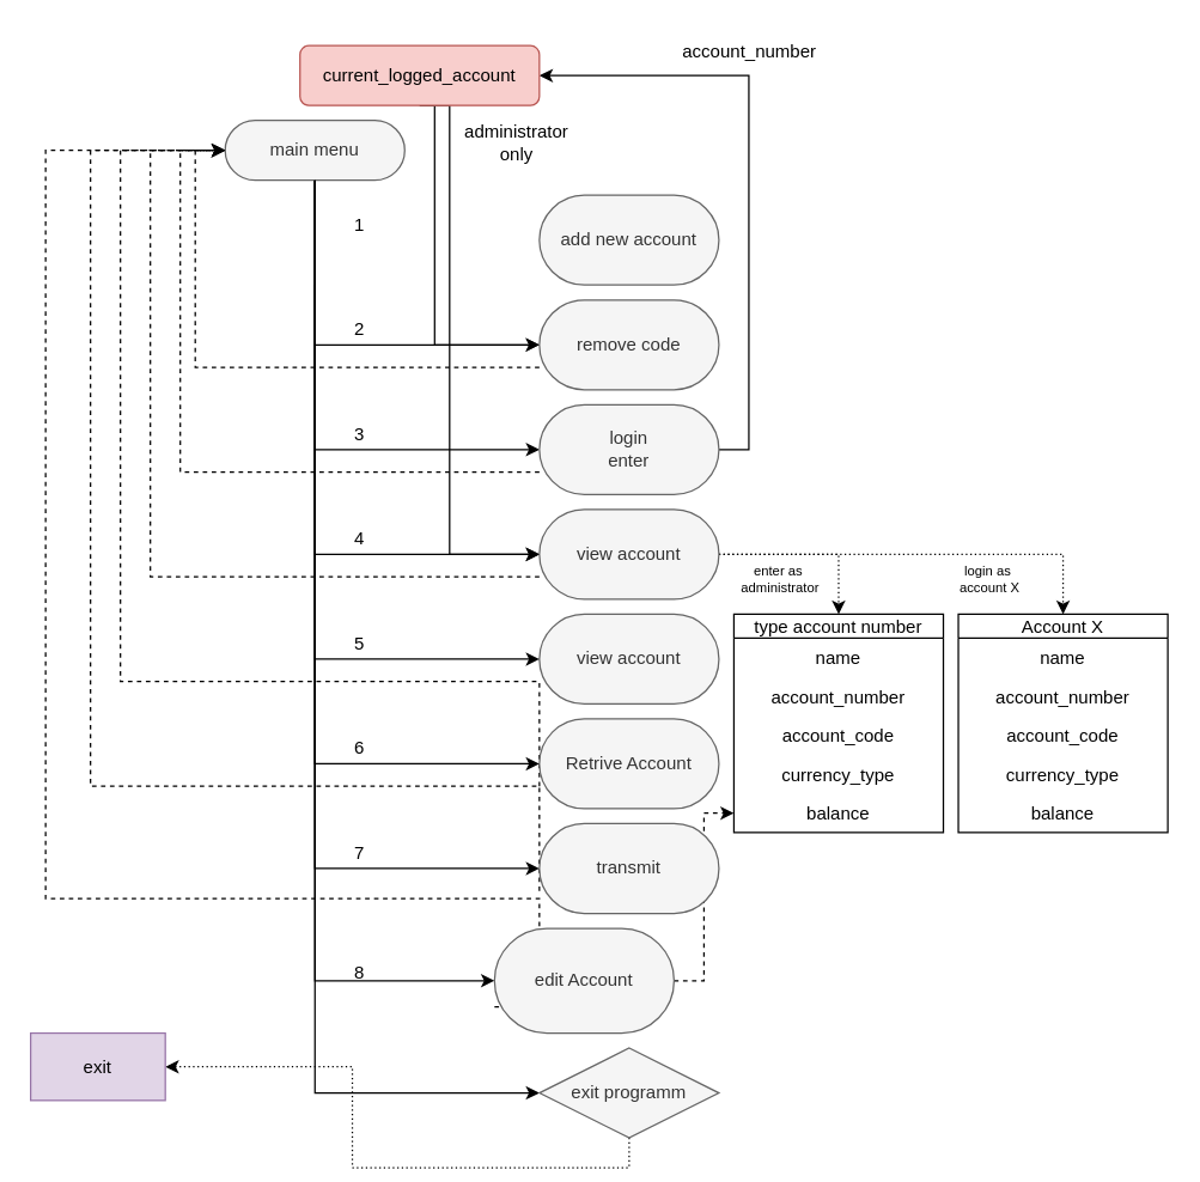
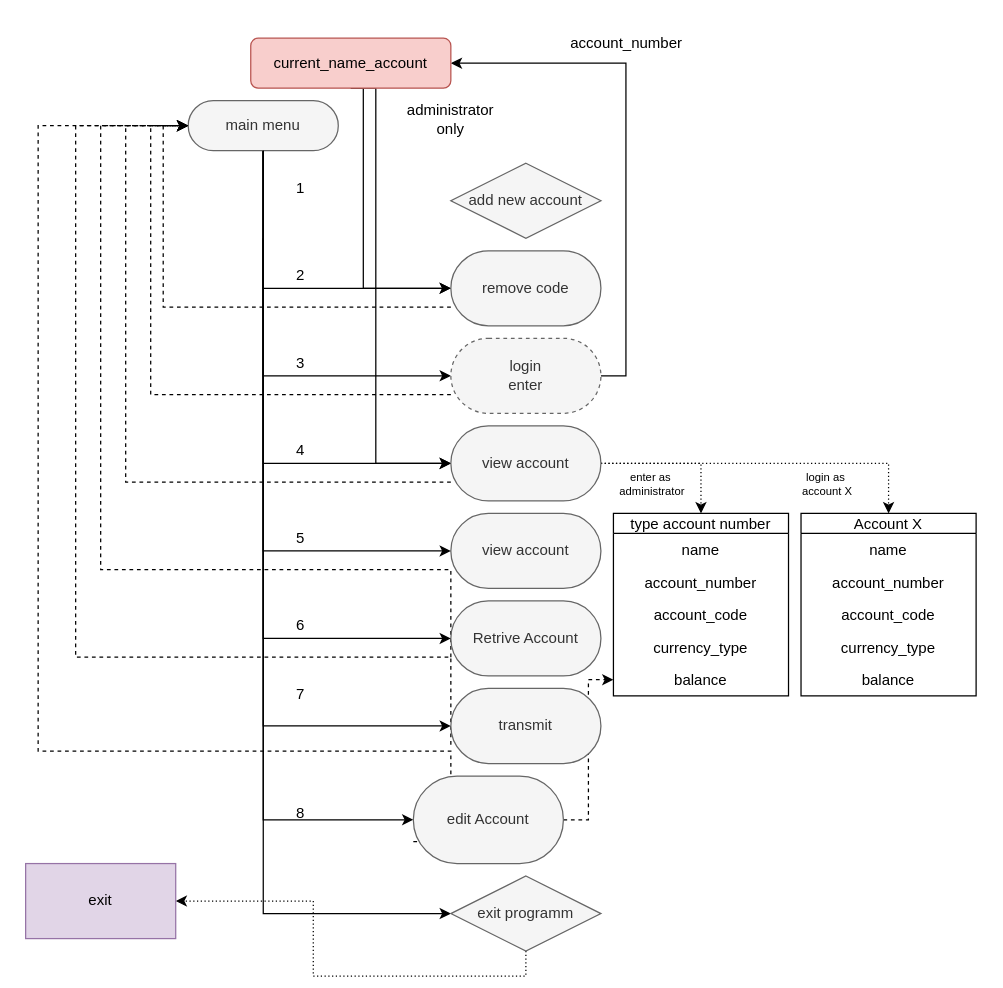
  <mxCell id="0" />
  <mxCell id="1" parent="0" />
  <mxCell id="2" style="edgeStyle=orthogonalEdgeStyle;rounded=0;orthogonalLoop=1;jettySize=auto;html=1;exitX=0.5;exitY=1;exitDx=0;exitDy=0;entryX=0;entryY=0.5;entryDx=0;entryDy=0;" parent="1" source="6" target="9" edge="1"><mxGeometry relative="1" as="geometry" /></mxCell>
  <mxCell id="3" style="edgeStyle=orthogonalEdgeStyle;rounded=0;orthogonalLoop=1;jettySize=auto;html=1;exitX=0.5;exitY=1;exitDx=0;exitDy=0;entryX=0;entryY=0.5;entryDx=0;entryDy=0;fontSize=9;" parent="1" source="6" target="55" edge="1"><mxGeometry relative="1" as="geometry" /></mxCell>
  <mxCell id="4" style="edgeStyle=orthogonalEdgeStyle;rounded=0;orthogonalLoop=1;jettySize=auto;html=1;exitX=0.5;exitY=1;exitDx=0;exitDy=0;entryX=0;entryY=0.5;entryDx=0;entryDy=0;fontSize=9;" parent="1" source="6" target="33" edge="1"><mxGeometry relative="1" as="geometry" /></mxCell>
  <mxCell id="5" style="edgeStyle=orthogonalEdgeStyle;rounded=0;orthogonalLoop=1;jettySize=auto;html=1;exitX=0.5;exitY=1;exitDx=0;exitDy=0;entryX=0;entryY=0.5;entryDx=0;entryDy=0;fontSize=9;" parent="1" source="6" target="35" edge="1"><mxGeometry relative="1" as="geometry" /></mxCell>
  <mxCell id="6" value="main menu" style="rounded=1;whiteSpace=wrap;html=1;fontSize=12;glass=0;strokeWidth=1;shadow=0;fillColor=#f5f5f5;strokeColor=#666666;fontColor=#333333;arcSize=50;" parent="1" vertex="1"><mxGeometry x="150" y="80" width="120" height="40" as="geometry" /></mxCell>
- <mxCell id="7" value="add new account" style="rounded=1;whiteSpace=wrap;html=1;fillColor=#f5f5f5;strokeColor=#666666;fontColor=#333333;shadow=0;strokeWidth=1;glass=0;arcSize=50;" parent="1" vertex="1"><mxGeometry x="360" y="130" width="120" height="60" as="geometry" /></mxCell>
+ <mxCell id="7" value="add new account" style="rhombus;whiteSpace=wrap;html=1;fillColor=#f5f5f5;strokeColor=#666666;fontColor=#333333;shadow=0;strokeWidth=1;glass=0;arcSize=50;" parent="1" vertex="1"><mxGeometry x="360" y="130" width="120" height="60" as="geometry" /></mxCell>
  <mxCell id="8" style="edgeStyle=orthogonalEdgeStyle;rounded=0;orthogonalLoop=1;jettySize=auto;html=1;exitX=0;exitY=0.75;exitDx=0;exitDy=0;dashed=1;entryX=0;entryY=0.5;entryDx=0;entryDy=0;" parent="1" source="9" target="6" edge="1"><mxGeometry relative="1" as="geometry"><mxPoint x="150" y="100" as="targetPoint" /></mxGeometry></mxCell>
  <mxCell id="9" value="remove code" style="rounded=1;whiteSpace=wrap;html=1;fillColor=#f5f5f5;strokeColor=#666666;fontColor=#333333;shadow=0;strokeWidth=1;glass=0;arcSize=50;" parent="1" vertex="1"><mxGeometry x="360" y="200" width="120" height="60" as="geometry" /></mxCell>
  <mxCell id="10" style="edgeStyle=orthogonalEdgeStyle;rounded=0;orthogonalLoop=1;jettySize=auto;html=1;entryX=0;entryY=0.5;entryDx=0;entryDy=0;exitX=0.5;exitY=1;exitDx=0;exitDy=0;" parent="1" source="6" target="14" edge="1"><mxGeometry relative="1" as="geometry"><mxPoint x="210" y="120" as="sourcePoint" /></mxGeometry></mxCell>
  <mxCell id="11" style="edgeStyle=orthogonalEdgeStyle;rounded=0;orthogonalLoop=1;jettySize=auto;html=1;exitX=0.5;exitY=1;exitDx=0;exitDy=0;entryX=0;entryY=0.5;entryDx=0;entryDy=0;" parent="1" source="6" target="18" edge="1"><mxGeometry relative="1" as="geometry"><mxPoint x="210" y="270" as="sourcePoint" /></mxGeometry></mxCell>
  <mxCell id="12" style="edgeStyle=orthogonalEdgeStyle;rounded=0;orthogonalLoop=1;jettySize=auto;html=1;exitX=1;exitY=0.5;exitDx=0;exitDy=0;entryX=1;entryY=0.5;entryDx=0;entryDy=0;" parent="1" source="14" target="29" edge="1"><mxGeometry relative="1" as="geometry" /></mxCell>
  <mxCell id="13" style="edgeStyle=orthogonalEdgeStyle;rounded=0;orthogonalLoop=1;jettySize=auto;html=1;exitX=0;exitY=0.75;exitDx=0;exitDy=0;entryX=0;entryY=0.5;entryDx=0;entryDy=0;dashed=1;" parent="1" source="14" target="6" edge="1"><mxGeometry relative="1" as="geometry"><Array as="points"><mxPoint x="120" y="315" /><mxPoint x="120" y="100" /></Array></mxGeometry></mxCell>
- <mxCell id="14" value="login&lt;br&gt;enter" style="rounded=1;whiteSpace=wrap;html=1;fillColor=#f5f5f5;strokeColor=#666666;fontColor=#333333;shadow=0;strokeWidth=1;glass=0;arcSize=50;" parent="1" vertex="1"><mxGeometry x="360" y="270" width="120" height="60" as="geometry" /></mxCell>
+ <mxCell id="14" value="login&lt;br&gt;enter" style="rounded=1;whiteSpace=wrap;html=1;fillColor=#f5f5f5;strokeColor=#666666;fontColor=#333333;shadow=0;strokeWidth=1;glass=0;arcSize=50;dashed=1;" parent="1" vertex="1"><mxGeometry x="360" y="270" width="120" height="60" as="geometry" /></mxCell>
  <mxCell id="15" style="edgeStyle=orthogonalEdgeStyle;rounded=0;orthogonalLoop=1;jettySize=auto;html=1;exitX=0;exitY=0.75;exitDx=0;exitDy=0;entryX=0;entryY=0.5;entryDx=0;entryDy=0;dashed=1;" parent="1" source="18" target="6" edge="1"><mxGeometry relative="1" as="geometry"><Array as="points"><mxPoint x="100" y="385" /><mxPoint x="100" y="100" /></Array></mxGeometry></mxCell>
  <mxCell id="16" style="edgeStyle=orthogonalEdgeStyle;rounded=0;orthogonalLoop=1;jettySize=auto;html=1;exitX=1;exitY=0.5;exitDx=0;exitDy=0;entryX=0.5;entryY=0;entryDx=0;entryDy=0;dashed=1;dashPattern=1 2;" parent="1" source="18" target="38" edge="1"><mxGeometry relative="1" as="geometry" /></mxCell>
  <mxCell id="17" style="edgeStyle=orthogonalEdgeStyle;rounded=0;orthogonalLoop=1;jettySize=auto;html=1;exitX=1;exitY=0.5;exitDx=0;exitDy=0;entryX=0.5;entryY=0;entryDx=0;entryDy=0;dashed=1;dashPattern=1 2;" parent="1" source="18" target="47" edge="1"><mxGeometry relative="1" as="geometry"><mxPoint x="660" y="420" as="targetPoint" /></mxGeometry></mxCell>
  <mxCell id="18" value="view account" style="rounded=1;whiteSpace=wrap;html=1;fillColor=#f5f5f5;strokeColor=#666666;fontColor=#333333;shadow=0;strokeWidth=1;glass=0;arcSize=50;" parent="1" vertex="1"><mxGeometry x="360" y="340" width="120" height="60" as="geometry" /></mxCell>
  <mxCell id="19" style="edgeStyle=orthogonalEdgeStyle;rounded=0;orthogonalLoop=1;jettySize=auto;html=1;exitX=0;exitY=0.75;exitDx=0;exitDy=0;dashed=1;" parent="1" source="20" edge="1"><mxGeometry relative="1" as="geometry"><mxPoint x="150" y="100" as="targetPoint" /><Array as="points"><mxPoint x="80" y="455" /><mxPoint x="80" y="100" /></Array></mxGeometry></mxCell>
  <mxCell id="20" value="Retrive Account" style="rounded=1;whiteSpace=wrap;html=1;fillColor=#f5f5f5;strokeColor=#666666;fontColor=#333333;shadow=0;strokeWidth=1;glass=0;arcSize=50;" parent="1" vertex="1"><mxGeometry x="360" y="480" width="120" height="60" as="geometry" /></mxCell>
  <mxCell id="21" style="edgeStyle=orthogonalEdgeStyle;rounded=0;orthogonalLoop=1;jettySize=auto;html=1;exitX=0.5;exitY=1;exitDx=0;exitDy=0;entryX=0;entryY=0.5;entryDx=0;entryDy=0;" parent="1" target="20" edge="1"><mxGeometry relative="1" as="geometry"><mxPoint x="210" y="190" as="sourcePoint" /><Array as="points"><mxPoint x="210" y="510" /></Array></mxGeometry></mxCell>
  <mxCell id="22" value="1" style="text;html=1;strokeColor=none;fillColor=none;align=center;verticalAlign=middle;whiteSpace=wrap;rounded=0;" parent="1" vertex="1"><mxGeometry x="220" y="140" width="40" height="20" as="geometry" /></mxCell>
  <mxCell id="23" value="2" style="text;html=1;strokeColor=none;fillColor=none;align=center;verticalAlign=middle;whiteSpace=wrap;rounded=0;" parent="1" vertex="1"><mxGeometry x="220" y="210" width="40" height="20" as="geometry" /></mxCell>
  <mxCell id="24" value="3" style="text;html=1;strokeColor=none;fillColor=none;align=center;verticalAlign=middle;whiteSpace=wrap;rounded=0;" parent="1" vertex="1"><mxGeometry x="220" y="280" width="40" height="20" as="geometry" /></mxCell>
  <mxCell id="25" value="4" style="text;html=1;strokeColor=none;fillColor=none;align=center;verticalAlign=middle;whiteSpace=wrap;rounded=0;" parent="1" vertex="1"><mxGeometry x="220" y="350" width="40" height="20" as="geometry" /></mxCell>
  <mxCell id="26" value="5" style="text;html=1;strokeColor=none;fillColor=none;align=center;verticalAlign=middle;whiteSpace=wrap;rounded=0;" parent="1" vertex="1"><mxGeometry x="220" y="420" width="40" height="20" as="geometry" /></mxCell>
  <mxCell id="27" style="edgeStyle=orthogonalEdgeStyle;rounded=0;orthogonalLoop=1;jettySize=auto;html=1;exitX=0.5;exitY=1;exitDx=0;exitDy=0;entryX=0;entryY=0.5;entryDx=0;entryDy=0;" parent="1" source="29" target="9" edge="1"><mxGeometry relative="1" as="geometry"><Array as="points"><mxPoint x="290" y="70" /><mxPoint x="290" y="230" /></Array></mxGeometry></mxCell>
  <mxCell id="28" style="edgeStyle=orthogonalEdgeStyle;rounded=0;orthogonalLoop=1;jettySize=auto;html=1;exitX=0.5;exitY=1;exitDx=0;exitDy=0;entryX=0;entryY=0.5;entryDx=0;entryDy=0;" parent="1" source="29" target="18" edge="1"><mxGeometry relative="1" as="geometry"><Array as="points"><mxPoint x="300" y="70" /><mxPoint x="300" y="370" /></Array></mxGeometry></mxCell>
- <mxCell id="29" value="current_logged_account" style="rounded=1;whiteSpace=wrap;html=1;fontSize=12;glass=0;strokeWidth=1;shadow=0;fillColor=#f8cecc;strokeColor=#b85450;" parent="1" vertex="1"><mxGeometry x="200" y="30" width="160" height="40" as="geometry" /></mxCell>
- <mxCell id="30" value="administrator&lt;br&gt;only" style="text;html=1;strokeColor=none;fillColor=none;align=center;verticalAlign=middle;whiteSpace=wrap;rounded=0;" parent="1" vertex="1"><mxGeometry x="305" y="80" width="80" height="30" as="geometry" /></mxCell>
+ <mxCell id="29" value="current_name_account" style="rounded=1;whiteSpace=wrap;html=1;fontSize=12;glass=0;strokeWidth=1;shadow=0;fillColor=#f8cecc;strokeColor=#b85450;" parent="1" vertex="1"><mxGeometry x="200" y="30" width="160" height="40" as="geometry" /></mxCell>
+ <mxCell id="30" value="administrator&lt;br&gt;only" style="text;html=1;strokeColor=none;fillColor=none;align=center;verticalAlign=middle;whiteSpace=wrap;rounded=0;" parent="1" vertex="1"><mxGeometry x="320" y="80" width="80" height="30" as="geometry" /></mxCell>
  <mxCell id="31" style="edgeStyle=orthogonalEdgeStyle;rounded=0;orthogonalLoop=1;jettySize=auto;html=1;entryX=0;entryY=0.5;entryDx=0;entryDy=0;fontSize=9;dashed=1;exitX=0;exitY=0.75;exitDx=0;exitDy=0;" parent="1" source="33" target="6" edge="1"><mxGeometry relative="1" as="geometry"><mxPoint x="330" y="590" as="sourcePoint" /><Array as="points"><mxPoint x="360" y="600" /><mxPoint x="30" y="600" /><mxPoint x="30" y="100" /></Array></mxGeometry></mxCell>
  <mxCell id="32" style="edgeStyle=orthogonalEdgeStyle;rounded=0;orthogonalLoop=1;jettySize=auto;html=1;exitX=1;exitY=0.5;exitDx=0;exitDy=0;dashed=1;fontSize=9;" parent="1" source="33" target="43" edge="1"><mxGeometry relative="1" as="geometry" /></mxCell>
  <mxCell id="33" value="edit Account" style="rounded=1;whiteSpace=wrap;html=1;fillColor=#f5f5f5;strokeColor=#666666;fontColor=#333333;shadow=0;strokeWidth=1;glass=0;arcSize=50;" parent="1" vertex="1"><mxGeometry x="330" y="620" width="120" height="70" as="geometry" /></mxCell>
  <mxCell id="34" style="edgeStyle=orthogonalEdgeStyle;rounded=0;orthogonalLoop=1;jettySize=auto;html=1;exitX=0.5;exitY=1;exitDx=0;exitDy=0;entryX=1;entryY=0.5;entryDx=0;entryDy=0;dashed=1;dashPattern=1 2;fontSize=9;" parent="1" source="35" target="45" edge="1"><mxGeometry relative="1" as="geometry" /></mxCell>
  <mxCell id="35" value="exit programm" style="rhombus;whiteSpace=wrap;html=1;fillColor=#f5f5f5;strokeColor=#666666;fontColor=#333333;shadow=0;strokeWidth=1;glass=0;arcSize=50;" parent="1" vertex="1"><mxGeometry x="360" y="700" width="120" height="60" as="geometry" /></mxCell>
  <mxCell id="36" value="6" style="text;html=1;strokeColor=none;fillColor=none;align=center;verticalAlign=middle;whiteSpace=wrap;rounded=0;" parent="1" vertex="1"><mxGeometry x="220" y="490" width="40" height="20" as="geometry" /></mxCell>
- <mxCell id="37" value="7" style="text;html=1;strokeColor=none;fillColor=none;align=center;verticalAlign=middle;whiteSpace=wrap;rounded=0;" parent="1" vertex="1"><mxGeometry x="220" y="560" width="40" height="20" as="geometry" /></mxCell>
+ <mxCell id="37" value="7" style="text;html=1;strokeColor=none;fillColor=none;align=center;verticalAlign=middle;whiteSpace=wrap;rounded=0;" parent="1" vertex="1"><mxGeometry x="220" y="545" width="40" height="20" as="geometry" /></mxCell>
  <mxCell id="38" value="type account number" style="swimlane;fontStyle=0;childLayout=stackLayout;horizontal=1;startSize=16;fillColor=none;horizontalStack=0;resizeParent=1;resizeParentMax=0;resizeLast=0;collapsible=1;marginBottom=0;align=center;" parent="1" vertex="1"><mxGeometry x="490" y="410" width="140" height="146" as="geometry"><mxRectangle x="500" y="510" width="80" height="20" as="alternateBounds" /></mxGeometry></mxCell>
  <mxCell id="39" value="name" style="text;strokeColor=none;fillColor=none;align=center;verticalAlign=top;spacingLeft=4;spacingRight=4;overflow=hidden;rotatable=0;points=[[0,0.5],[1,0.5]];portConstraint=eastwest;" parent="38" vertex="1"><mxGeometry y="16" width="140" height="26" as="geometry" /></mxCell>
  <mxCell id="40" value="account_number" style="text;strokeColor=none;fillColor=none;align=center;verticalAlign=top;spacingLeft=4;spacingRight=4;overflow=hidden;rotatable=0;points=[[0,0.5],[1,0.5]];portConstraint=eastwest;" parent="38" vertex="1"><mxGeometry y="42" width="140" height="26" as="geometry" /></mxCell>
  <mxCell id="41" value="account_code" style="text;strokeColor=none;fillColor=none;align=center;verticalAlign=top;spacingLeft=4;spacingRight=4;overflow=hidden;rotatable=0;points=[[0,0.5],[1,0.5]];portConstraint=eastwest;" parent="38" vertex="1"><mxGeometry y="68" width="140" height="26" as="geometry" /></mxCell>
  <mxCell id="42" value="currency_type" style="text;strokeColor=none;fillColor=none;align=center;verticalAlign=top;spacingLeft=4;spacingRight=4;overflow=hidden;rotatable=0;points=[[0,0.5],[1,0.5]];portConstraint=eastwest;" parent="38" vertex="1"><mxGeometry y="94" width="140" height="26" as="geometry" /></mxCell>
  <mxCell id="43" value="balance" style="text;strokeColor=none;fillColor=none;align=center;verticalAlign=top;spacingLeft=4;spacingRight=4;overflow=hidden;rotatable=0;points=[[0,0.5],[1,0.5]];portConstraint=eastwest;" parent="38" vertex="1"><mxGeometry y="120" width="140" height="26" as="geometry" /></mxCell>
  <mxCell id="44" value="account_number" style="text;strokeColor=none;fillColor=none;align=left;verticalAlign=top;spacingLeft=4;spacingRight=4;overflow=hidden;rotatable=0;points=[[0,0.5],[1,0.5]];portConstraint=eastwest;" parent="1" vertex="1"><mxGeometry x="450" y="20" width="140" height="26" as="geometry" /></mxCell>
- <mxCell id="45" value="exit" style="rounded=0;whiteSpace=wrap;html=1;fillColor=#e1d5e7;strokeColor=#9673a6;" parent="1" vertex="1"><mxGeometry x="20" y="690" width="90" height="45" as="geometry" /></mxCell>
+ <mxCell id="45" value="exit" style="rounded=0;whiteSpace=wrap;html=1;fillColor=#e1d5e7;strokeColor=#9673a6;" parent="1" vertex="1"><mxGeometry x="20" y="690" width="120" height="60" as="geometry" /></mxCell>
  <mxCell id="46" value="enter as&#10; administrator" style="text;strokeColor=none;fillColor=none;align=center;verticalAlign=top;spacingLeft=4;spacingRight=4;overflow=hidden;rotatable=0;points=[[0,0.5],[1,0.5]];portConstraint=eastwest;fontSize=9;" parent="1" vertex="1"><mxGeometry x="470" y="370" width="100" height="40" as="geometry" /></mxCell>
  <mxCell id="47" value="Account X" style="swimlane;fontStyle=0;childLayout=stackLayout;horizontal=1;startSize=16;fillColor=none;horizontalStack=0;resizeParent=1;resizeParentMax=0;resizeLast=0;collapsible=1;marginBottom=0;align=center;" parent="1" vertex="1"><mxGeometry x="640" y="410" width="140" height="146" as="geometry"><mxRectangle x="500" y="510" width="80" height="20" as="alternateBounds" /></mxGeometry></mxCell>
  <mxCell id="48" value="name" style="text;strokeColor=none;fillColor=none;align=center;verticalAlign=top;spacingLeft=4;spacingRight=4;overflow=hidden;rotatable=0;points=[[0,0.5],[1,0.5]];portConstraint=eastwest;" parent="47" vertex="1"><mxGeometry y="16" width="140" height="26" as="geometry" /></mxCell>
  <mxCell id="49" value="account_number" style="text;strokeColor=none;fillColor=none;align=center;verticalAlign=top;spacingLeft=4;spacingRight=4;overflow=hidden;rotatable=0;points=[[0,0.5],[1,0.5]];portConstraint=eastwest;" parent="47" vertex="1"><mxGeometry y="42" width="140" height="26" as="geometry" /></mxCell>
  <mxCell id="50" value="account_code" style="text;strokeColor=none;fillColor=none;align=center;verticalAlign=top;spacingLeft=4;spacingRight=4;overflow=hidden;rotatable=0;points=[[0,0.5],[1,0.5]];portConstraint=eastwest;" parent="47" vertex="1"><mxGeometry y="68" width="140" height="26" as="geometry" /></mxCell>
  <mxCell id="51" value="currency_type" style="text;strokeColor=none;fillColor=none;align=center;verticalAlign=top;spacingLeft=4;spacingRight=4;overflow=hidden;rotatable=0;points=[[0,0.5],[1,0.5]];portConstraint=eastwest;" parent="47" vertex="1"><mxGeometry y="94" width="140" height="26" as="geometry" /></mxCell>
  <mxCell id="52" value="balance" style="text;strokeColor=none;fillColor=none;align=center;verticalAlign=top;spacingLeft=4;spacingRight=4;overflow=hidden;rotatable=0;points=[[0,0.5],[1,0.5]];portConstraint=eastwest;" parent="47" vertex="1"><mxGeometry y="120" width="140" height="26" as="geometry" /></mxCell>
  <mxCell id="53" value="login as&#10; account X" style="text;strokeColor=none;fillColor=none;align=center;verticalAlign=top;spacingLeft=4;spacingRight=4;overflow=hidden;rotatable=0;points=[[0,0.5],[1,0.5]];portConstraint=eastwest;fontSize=9;" parent="1" vertex="1"><mxGeometry x="610" y="370" width="100" height="40" as="geometry" /></mxCell>
  <mxCell id="54" style="edgeStyle=orthogonalEdgeStyle;rounded=0;orthogonalLoop=1;jettySize=auto;html=1;exitX=0;exitY=0.75;exitDx=0;exitDy=0;entryX=0;entryY=0.5;entryDx=0;entryDy=0;dashed=1;fontSize=9;" parent="1" source="55" target="6" edge="1"><mxGeometry relative="1" as="geometry"><Array as="points"><mxPoint x="60" y="525" /><mxPoint x="60" y="100" /></Array></mxGeometry></mxCell>
  <mxCell id="55" value="transmit" style="rounded=1;whiteSpace=wrap;html=1;fillColor=#f5f5f5;strokeColor=#666666;fontColor=#333333;shadow=0;strokeWidth=1;glass=0;arcSize=50;" parent="1" vertex="1"><mxGeometry x="360" y="550" width="120" height="60" as="geometry" /></mxCell>
  <mxCell id="56" value="8" style="text;html=1;strokeColor=none;fillColor=none;align=center;verticalAlign=middle;whiteSpace=wrap;rounded=0;" parent="1" vertex="1"><mxGeometry x="220" y="640" width="40" height="20" as="geometry" /></mxCell>
  <mxCell id="57" value="view account" style="rounded=1;whiteSpace=wrap;html=1;fillColor=#f5f5f5;strokeColor=#666666;fontColor=#333333;shadow=0;strokeWidth=1;glass=0;arcSize=50;" vertex="1" parent="1"><mxGeometry x="360" y="410" width="120" height="60" as="geometry" /></mxCell>
  <mxCell id="58" style="edgeStyle=orthogonalEdgeStyle;rounded=0;orthogonalLoop=1;jettySize=auto;html=1;exitX=0.5;exitY=1;exitDx=0;exitDy=0;entryX=0;entryY=0.5;entryDx=0;entryDy=0;" edge="1" target="57" parent="1"><mxGeometry relative="1" as="geometry"><mxPoint x="210" y="190" as="sourcePoint" /><Array as="points"><mxPoint x="210" y="440" /></Array></mxGeometry></mxCell>
